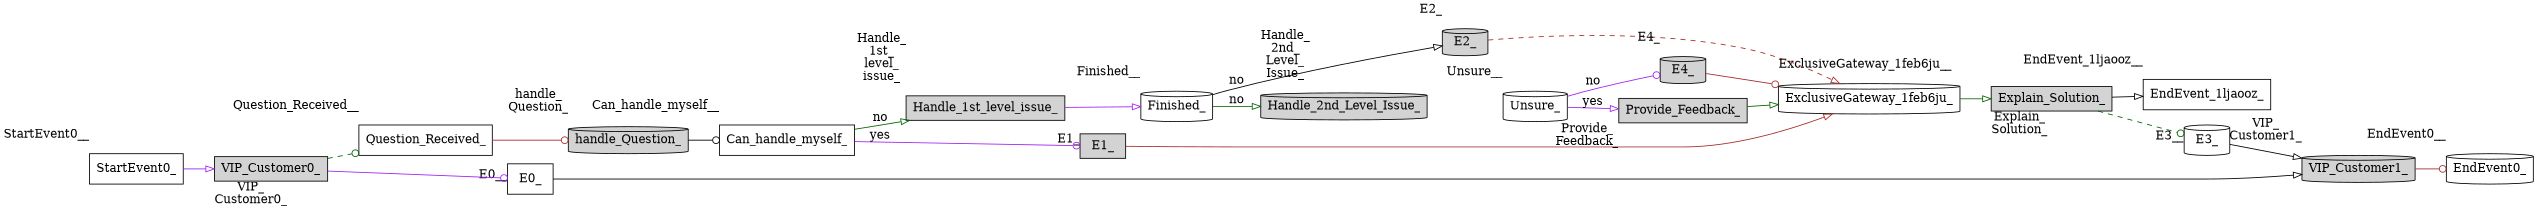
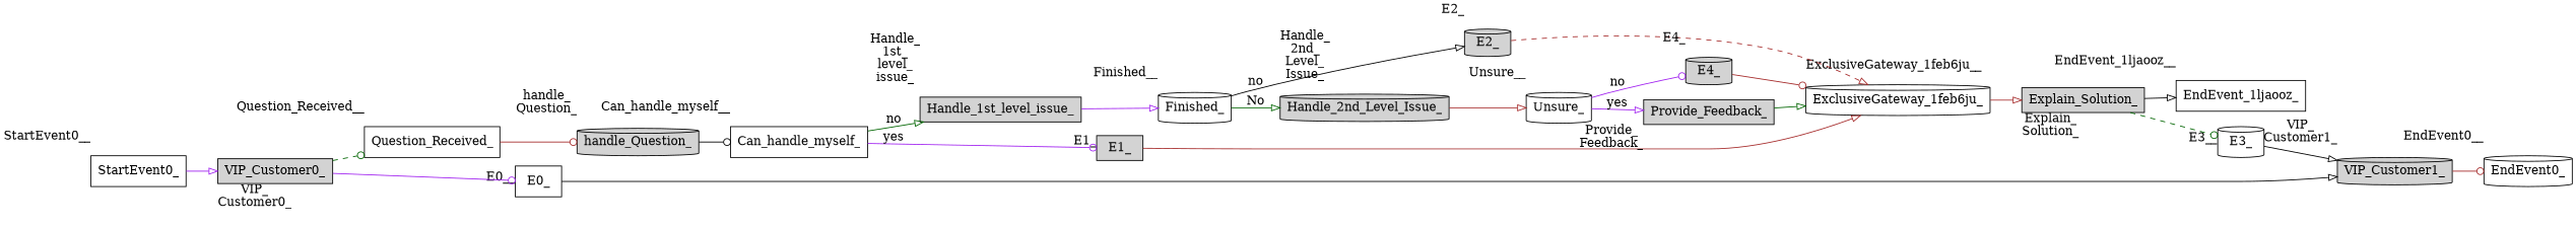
  digraph {
    fontsize=20
    rankdir=LR
    node [shape=box]
    edge [arrowhead=onormal color=brown]
    EndEvent_1ljaooz_ [xlabel="EndEvent_1ljaooz__\n "]
    E3_ [shape=cylinder xlabel="E3__\n "]
    VIP_Customer1_ [height=0.4 shape=cylinder style=filled xlabel="VIP_\nCustomer1_\n "]
    EndEvent0_ [shape=cylinder xlabel="EndEvent0__\n "]
    Handle_1st_level_issue_ [height=0.4 style=filled xlabel="Handle_\n1st_\nlevel_\nissue_\n "]
    Finished_ [shape=cylinder xlabel="Finished__\n "]
    E2_ [height=0.4 shape=cylinder style=filled xlabel="E2_\n "]
    Handle_2nd_Level_Issue_ [height=0.4 shape=cylinder style=filled xlabel="Handle_\n2nd_\nLevel_\nIssue_\n "]
    Question_Received_ [xlabel="Question_Received__\n "]
    handle_Question_ [height=0.4 shape=cylinder style=filled xlabel="handle_\nQuestion_\n "]
    Can_handle_myself_ [xlabel="Can_handle_myself__\n "]
    ExclusiveGateway_1feb6ju_ [shape=cylinder xlabel="ExclusiveGateway_1feb6ju__\n "]
    Explain_Solution_ [height=0.4 style=filled xlabel="Explain_\nSolution_\n "]
    E1_ [height=0.4 style=filled xlabel="E1_\n "]
    Unsure_ [shape=cylinder xlabel="Unsure__\n "]
    E4_ [height=0.4 shape=cylinder style=filled xlabel="E4_\n "]
    Provide_Feedback_ [height=0.4 style=filled xlabel="Provide_\nFeedback_\n "]
    StartEvent0_ [xlabel="StartEvent0__\n "]
    VIP_Customer0_ [height=0.4 style=filled xlabel="VIP_\nCustomer0_\n "]
    E0_ [xlabel="E0__\n "]
    E3_ -> VIP_Customer1_ [color=black]
    VIP_Customer1_ -> EndEvent0_ [arrowhead=odot]
    Handle_1st_level_issue_ -> Finished_ [color=purple]
    Finished_ -> E2_ [color=black label=no]
-   Finished_ -> Handle_2nd_Level_Issue_ [color=darkgreen label=no]
+   Finished_ -> Handle_2nd_Level_Issue_ [color=darkgreen label=No]
    E2_ -> ExclusiveGateway_1feb6ju_ [style=dashed]
+   Handle_2nd_Level_Issue_ -> Unsure_
    Question_Received_ -> handle_Question_ [arrowhead=odot]
    handle_Question_ -> Can_handle_myself_ [arrowhead=odot color=black]
    Can_handle_myself_ -> Handle_1st_level_issue_ [color=darkgreen label=no]
    Can_handle_myself_ -> E1_ [arrowhead=odot color=purple label=yes]
-   ExclusiveGateway_1feb6ju_ -> Explain_Solution_ [color=darkgreen]
+   ExclusiveGateway_1feb6ju_ -> Explain_Solution_
    Explain_Solution_ -> EndEvent_1ljaooz_ [color=black]
    Explain_Solution_ -> E3_ [arrowhead=odot color=darkgreen style=dashed]
    E1_ -> ExclusiveGateway_1feb6ju_
    Unsure_ -> E4_ [arrowhead=odot color=purple label=no]
    Unsure_ -> Provide_Feedback_ [color=purple label=yes]
    E4_ -> ExclusiveGateway_1feb6ju_ [arrowhead=odot]
    Provide_Feedback_ -> ExclusiveGateway_1feb6ju_ [color=darkgreen]
    StartEvent0_ -> VIP_Customer0_ [color=purple]
    VIP_Customer0_ -> Question_Received_ [arrowhead=odot color=darkgreen style=dashed]
    VIP_Customer0_ -> E0_ [arrowhead=odot color=purple]
    E0_ -> VIP_Customer1_ [color=black]
  }
